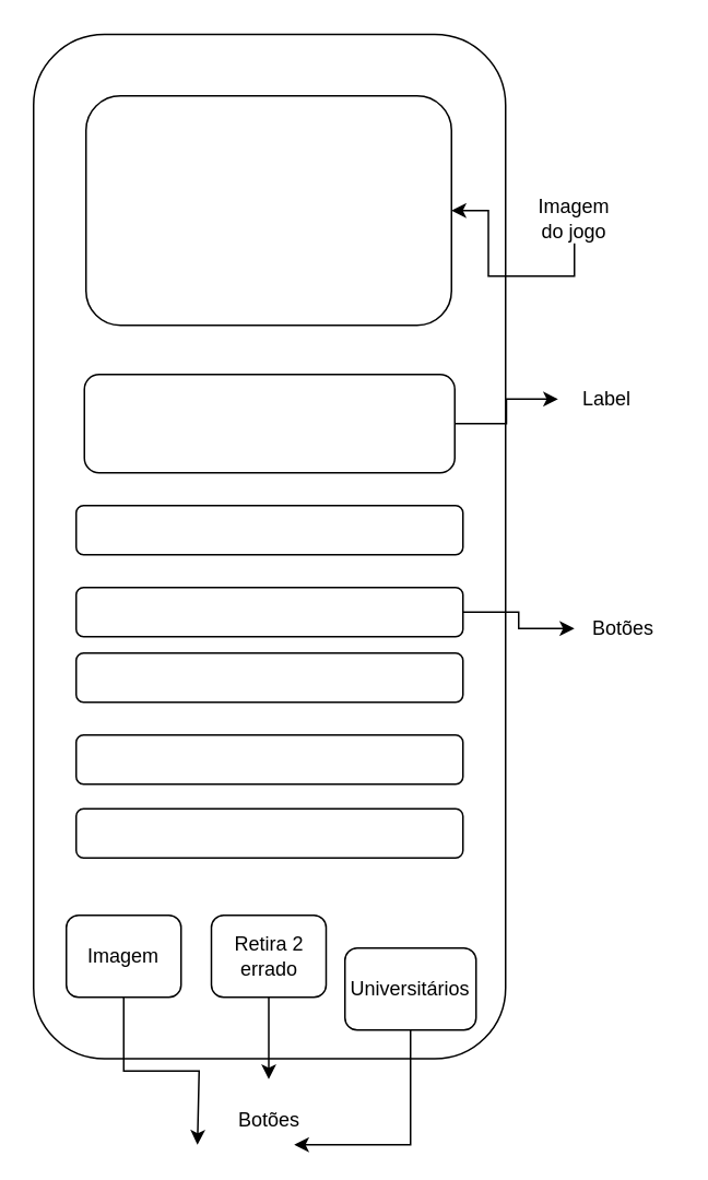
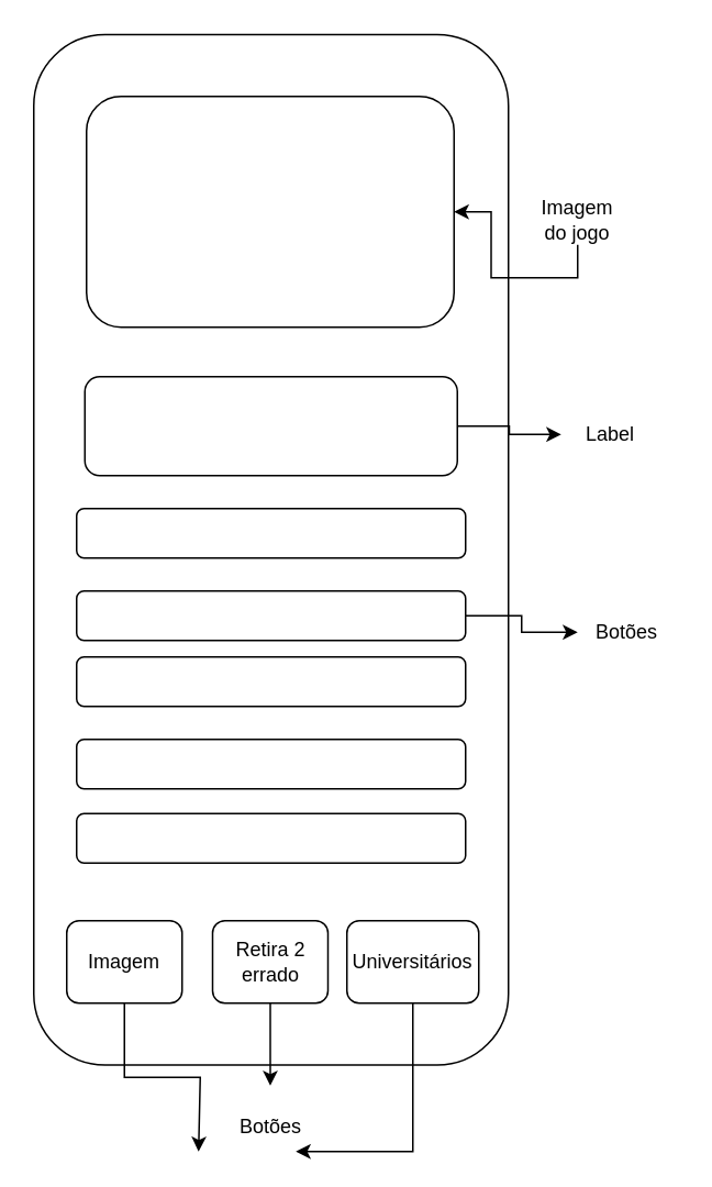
  <mxCell id="0" />
  <mxCell id="1" parent="0" />
  <mxCell id="2" value="" style="rounded=1;whiteSpace=wrap;html=1;" vertex="1" parent="1"><mxGeometry x="20" y="20.5" width="288" height="625" as="geometry" /></mxCell>
  <mxCell id="3" value="" style="rounded=1;whiteSpace=wrap;html=1;" vertex="1" parent="1"><mxGeometry x="52" y="58" width="223" height="140" as="geometry" /></mxCell>
  <mxCell id="4" style="edgeStyle=orthogonalEdgeStyle;rounded=0;orthogonalLoop=1;jettySize=auto;html=1;" edge="1" parent="1" source="5" target="22"><mxGeometry relative="1" as="geometry" /></mxCell>
  <mxCell id="5" value="" style="rounded=1;whiteSpace=wrap;html=1;" vertex="1" parent="1"><mxGeometry x="51" y="228" width="226" height="60" as="geometry" /></mxCell>
  <mxCell id="6" value="" style="rounded=1;whiteSpace=wrap;html=1;" vertex="1" parent="1"><mxGeometry x="46" y="308" width="236" height="30" as="geometry" /></mxCell>
  <mxCell id="7" style="edgeStyle=orthogonalEdgeStyle;rounded=0;orthogonalLoop=1;jettySize=auto;html=1;entryX=0;entryY=0.5;entryDx=0;entryDy=0;" edge="1" parent="1" source="8" target="21"><mxGeometry relative="1" as="geometry" /></mxCell>
  <mxCell id="8" value="" style="rounded=1;whiteSpace=wrap;html=1;" vertex="1" parent="1"><mxGeometry x="46" y="358" width="236" height="30" as="geometry" /></mxCell>
  <mxCell id="9" value="" style="rounded=1;whiteSpace=wrap;html=1;" vertex="1" parent="1"><mxGeometry x="46" y="398" width="236" height="30" as="geometry" /></mxCell>
  <mxCell id="10" value="" style="rounded=1;whiteSpace=wrap;html=1;" vertex="1" parent="1"><mxGeometry x="46" y="448" width="236" height="30" as="geometry" /></mxCell>
  <mxCell id="11" value="" style="rounded=1;whiteSpace=wrap;html=1;" vertex="1" parent="1"><mxGeometry x="46" y="493" width="236" height="30" as="geometry" /></mxCell>
  <mxCell id="12" style="edgeStyle=orthogonalEdgeStyle;rounded=0;orthogonalLoop=1;jettySize=auto;html=1;" edge="1" parent="1" source="13"><mxGeometry relative="1" as="geometry"><mxPoint x="120" y="698" as="targetPoint" /><Array as="points"><mxPoint x="75" y="653" /><mxPoint x="121" y="653" /></Array></mxGeometry></mxCell>
  <mxCell id="13" value="Imagem" style="rounded=1;whiteSpace=wrap;html=1;" vertex="1" parent="1"><mxGeometry x="40" y="558" width="70" height="50" as="geometry" /></mxCell>
  <mxCell id="14" style="edgeStyle=orthogonalEdgeStyle;rounded=0;orthogonalLoop=1;jettySize=auto;html=1;" edge="1" parent="1" source="15"><mxGeometry relative="1" as="geometry"><mxPoint x="163.5" y="658" as="targetPoint" /></mxGeometry></mxCell>
  <mxCell id="15" value="Retira 2 errado" style="rounded=1;whiteSpace=wrap;html=1;" vertex="1" parent="1"><mxGeometry x="128.5" y="558" width="70" height="50" as="geometry" /></mxCell>
  <mxCell id="16" style="edgeStyle=orthogonalEdgeStyle;rounded=0;orthogonalLoop=1;jettySize=auto;html=1;entryX=0.75;entryY=1;entryDx=0;entryDy=0;" edge="1" parent="1" source="17" target="20"><mxGeometry relative="1" as="geometry"><Array as="points"><mxPoint x="250" y="698" /></Array></mxGeometry></mxCell>
- <mxCell id="17" value="Universitários" style="rounded=1;whiteSpace=wrap;html=1;" vertex="1" parent="1"><mxGeometry x="210" y="578" width="80" height="50" as="geometry" /></mxCell>
+ <mxCell id="17" value="Universitários" style="rounded=1;whiteSpace=wrap;html=1;" vertex="1" parent="1"><mxGeometry x="210" y="558" width="80" height="50" as="geometry" /></mxCell>
  <mxCell id="18" style="edgeStyle=orthogonalEdgeStyle;rounded=0;orthogonalLoop=1;jettySize=auto;html=1;exitX=0.5;exitY=1;exitDx=0;exitDy=0;" edge="1" parent="1" source="19" target="3"><mxGeometry relative="1" as="geometry" /></mxCell>
  <mxCell id="19" value="Imagem do jogo" style="text;html=1;align=center;verticalAlign=middle;whiteSpace=wrap;rounded=0;" vertex="1" parent="1"><mxGeometry x="320" y="118" width="60" height="30" as="geometry" /></mxCell>
  <mxCell id="20" value="Botões" style="text;html=1;align=center;verticalAlign=middle;whiteSpace=wrap;rounded=0;" vertex="1" parent="1"><mxGeometry x="134" y="668" width="60" height="30" as="geometry" /></mxCell>
  <mxCell id="21" value="Botões" style="text;html=1;align=center;verticalAlign=middle;whiteSpace=wrap;rounded=0;" vertex="1" parent="1"><mxGeometry x="350" y="368" width="60" height="30" as="geometry" /></mxCell>
- <mxCell id="22" value="Label" style="text;html=1;align=center;verticalAlign=middle;whiteSpace=wrap;rounded=0;" vertex="1" parent="1"><mxGeometry x="340" y="228" width="60" height="30" as="geometry" /></mxCell>
+ <mxCell id="22" value="Label" style="text;html=1;align=center;verticalAlign=middle;whiteSpace=wrap;rounded=0;" vertex="1" parent="1"><mxGeometry x="340" y="248" width="60" height="30" as="geometry" /></mxCell>
